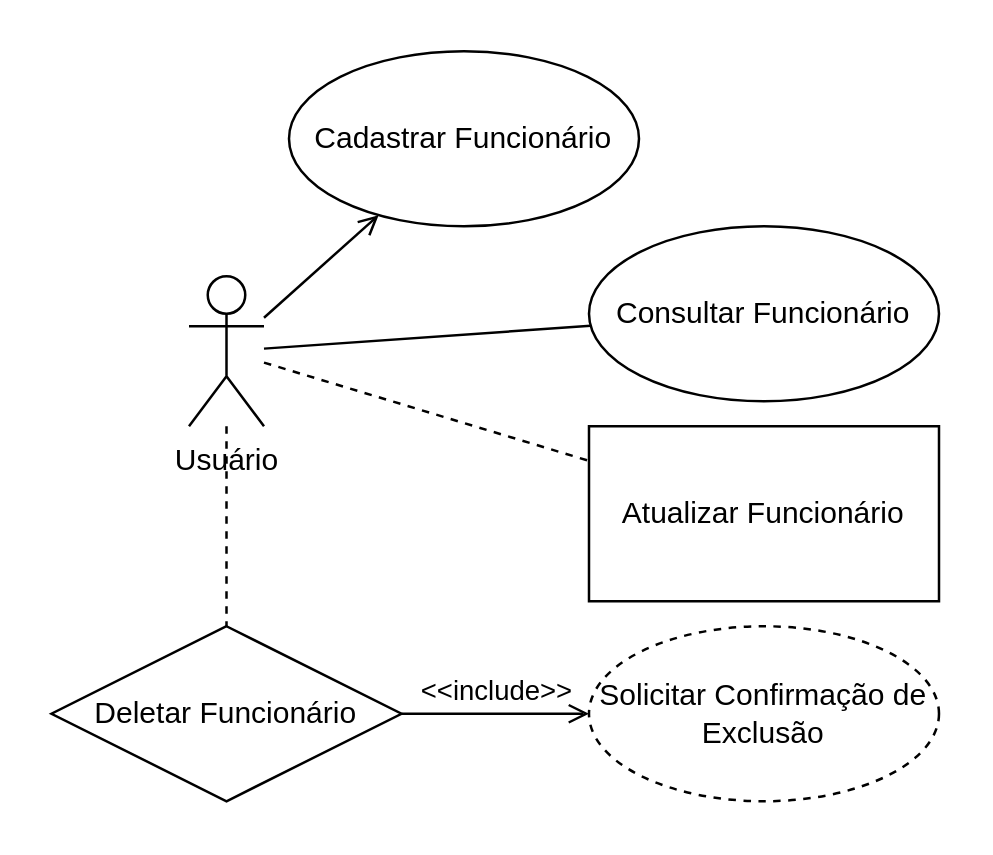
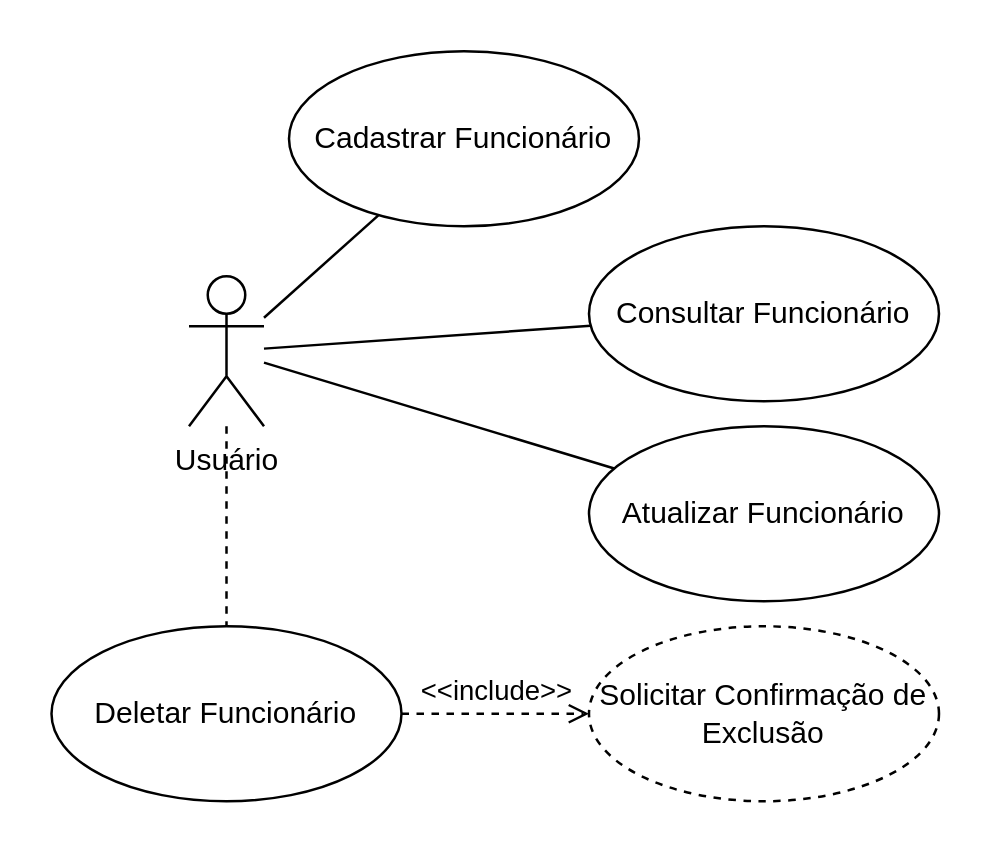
  <mxCell id="0" />
  <mxCell id="1" parent="0" />
- <mxCell id="2" style="rounded=0;orthogonalLoop=1;jettySize=auto;html=1;endArrow=open;endFill=0;" edge="1" parent="1" source="6" target="7"><mxGeometry relative="1" as="geometry" /></mxCell>
+ <mxCell id="2" style="rounded=0;orthogonalLoop=1;jettySize=auto;html=1;endArrow=none;endFill=0;" edge="1" parent="1" source="6" target="7"><mxGeometry relative="1" as="geometry" /></mxCell>
  <mxCell id="3" style="rounded=0;orthogonalLoop=1;jettySize=auto;html=1;endArrow=none;endFill=0;" edge="1" parent="1" source="6" target="8"><mxGeometry relative="1" as="geometry" /></mxCell>
- <mxCell id="4" style="rounded=0;orthogonalLoop=1;jettySize=auto;html=1;endArrow=none;endFill=0;dashed=1;" edge="1" parent="1" source="6" target="9"><mxGeometry relative="1" as="geometry" /></mxCell>
+ <mxCell id="4" style="rounded=0;orthogonalLoop=1;jettySize=auto;html=1;endArrow=none;endFill=0;" edge="1" parent="1" source="6" target="9"><mxGeometry relative="1" as="geometry" /></mxCell>
  <mxCell id="5" style="rounded=0;orthogonalLoop=1;jettySize=auto;html=1;endArrow=none;endFill=0;dashed=1;" edge="1" parent="1" source="6" target="11"><mxGeometry relative="1" as="geometry" /></mxCell>
  <mxCell id="6" value="Usuário" style="shape=umlActor;html=1;verticalLabelPosition=bottom;verticalAlign=top;align=center;" vertex="1" parent="1"><mxGeometry x="75" y="110" width="30" height="60" as="geometry" /></mxCell>
  <mxCell id="7" value="Cadastrar Funcionário" style="ellipse;whiteSpace=wrap;html=1;" vertex="1" parent="1"><mxGeometry x="115" y="20" width="140" height="70" as="geometry" /></mxCell>
  <mxCell id="8" value="Consultar Funcionário" style="ellipse;whiteSpace=wrap;html=1;" vertex="1" parent="1"><mxGeometry x="235" y="90" width="140" height="70" as="geometry" /></mxCell>
- <mxCell id="9" value="Atualizar Funcionário" style="whiteSpace=wrap;html=1;rounded=0;" vertex="1" parent="1"><mxGeometry x="235" y="170" width="140" height="70" as="geometry" /></mxCell>
+ <mxCell id="9" value="Atualizar Funcionário" style="ellipse;whiteSpace=wrap;html=1;" vertex="1" parent="1"><mxGeometry x="235" y="170" width="140" height="70" as="geometry" /></mxCell>
  <mxCell id="10" value="Solicitar Confirmação de Exclusão" style="ellipse;whiteSpace=wrap;html=1;dashed=1;" vertex="1" parent="1"><mxGeometry x="235" y="250" width="140" height="70" as="geometry" /></mxCell>
- <mxCell id="11" value="Deletar Funcionário" style="rhombus;whiteSpace=wrap;html=1;" vertex="1" parent="1"><mxGeometry x="20" y="250" width="140" height="70" as="geometry" /></mxCell>
- <mxCell id="12" value="&amp;lt;&amp;lt;include&amp;gt;&amp;gt;" style="edgeStyle=none;html=1;endArrow=open;verticalAlign=bottom;dashed=0;labelBackgroundColor=none;rounded=0;" edge="1" parent="1" source="11" target="10"><mxGeometry width="160" relative="1" as="geometry"><mxPoint x="160" y="264.71" as="sourcePoint" /><mxPoint x="320" y="264.71" as="targetPoint" /></mxGeometry></mxCell>
+ <mxCell id="11" value="Deletar Funcionário" style="ellipse;whiteSpace=wrap;html=1;" vertex="1" parent="1"><mxGeometry x="20" y="250" width="140" height="70" as="geometry" /></mxCell>
+ <mxCell id="12" value="&amp;lt;&amp;lt;include&amp;gt;&amp;gt;" style="edgeStyle=none;html=1;endArrow=open;verticalAlign=bottom;dashed=1;labelBackgroundColor=none;rounded=0;" edge="1" parent="1" source="11" target="10"><mxGeometry width="160" relative="1" as="geometry"><mxPoint x="160" y="264.71" as="sourcePoint" /><mxPoint x="320" y="264.71" as="targetPoint" /></mxGeometry></mxCell>
